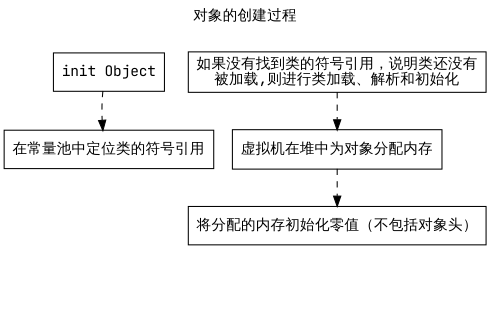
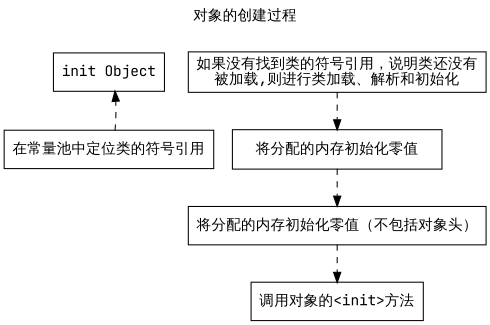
  digraph {
    fontname="JetBrains Mono"
    label="对象的创建过程"
    labelloc=t
    node [fontname="JetBrains Mono" shape=record]
    edge [fontname="JetBrains Mono" style=dashed]
    n1 [label="init Object"]
    n2 [label="在常量池中定位类的符号引用"]
    n3 [label="如果没有找到类的符号引用，说明类还没有\n被加载,则进行类加载、解析和初始化"]
-   n4 [label="虚拟机在堆中为对象分配内存"]
+   n4 [label="将分配的内存初始化零值"]
    n5 [label="将分配的内存初始化零值（不包括对象头）"]
-   n1 -> n2
+   n6 [label="调用对象的\<init\>方法"]
+   n2 -> n1
    n3 -> n4
    n4 -> n5
+   n5 -> n6
  }
